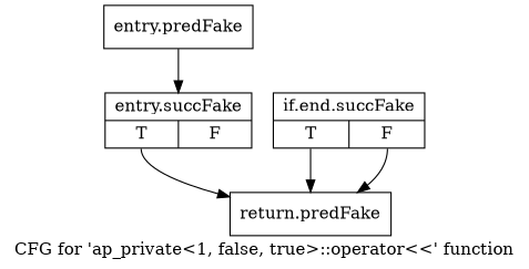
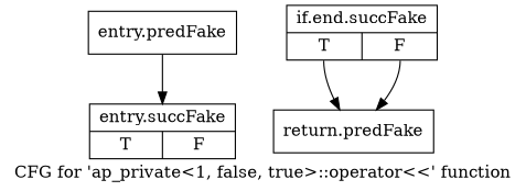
  digraph {
    label="CFG for 'ap_private\<1, false, true\>::operator\<\<' function"
    node [shape=record filename="/tools/Xilinx/Vitis_HLS/2022.1/include/etc/ap_private.h" linenumber=2668]
    edge [execusionnum=0 filename="/tools/Xilinx/Vitis_HLS/2022.1/include/etc/ap_private.h" tailport=s0]
    n1 [label="{entry.predFake}" filename="" linenumber=""]
    n2 [label="{entry.succFake|{<s0>T|<s1>F}}"]
    n3 [label="{return.predFake}"]
    n4 [label="{if.end.succFake|{<s0>T|<s1>F}}"]
    n1 -> n2 [tailport=""]
-   n2 -> n3
    n4 -> n3
    n4 -> n3 [tailport=s1]
  }
